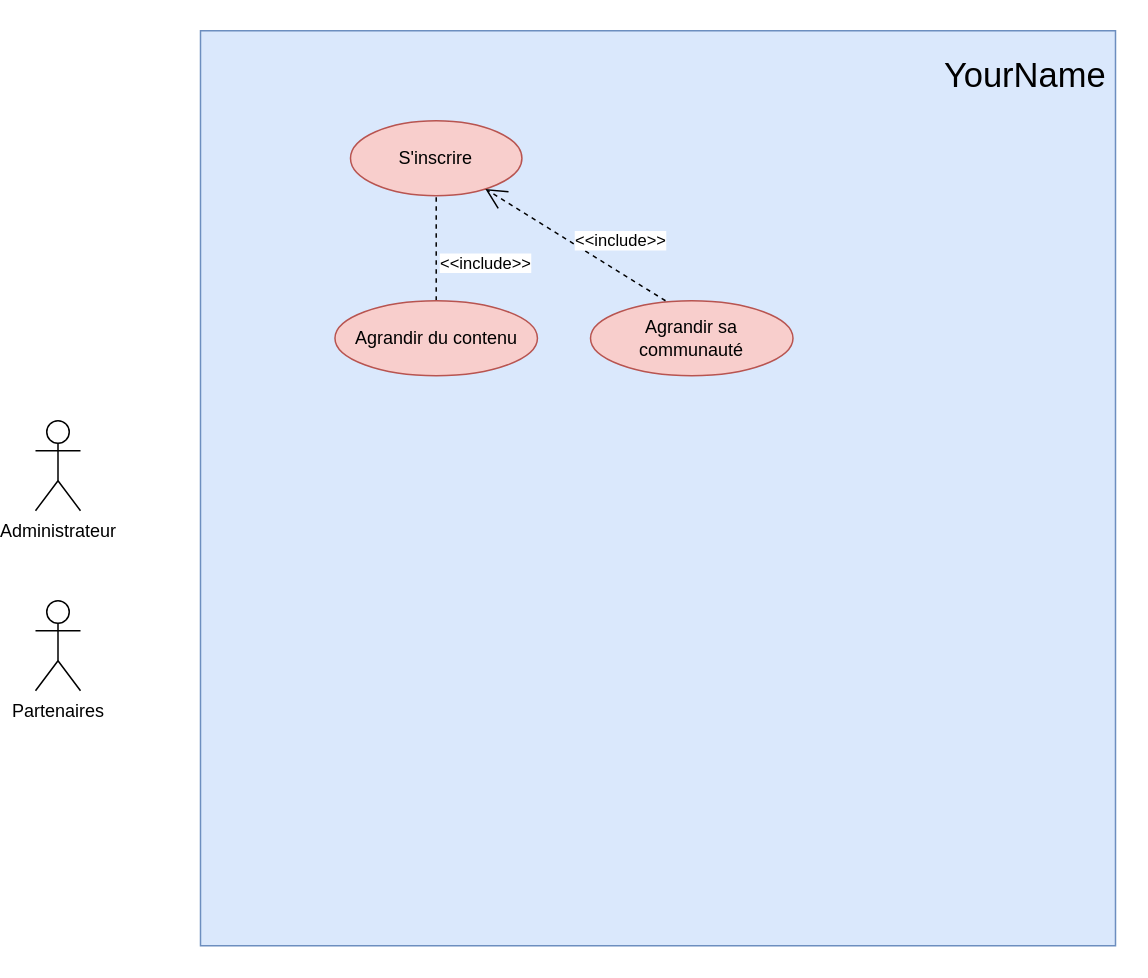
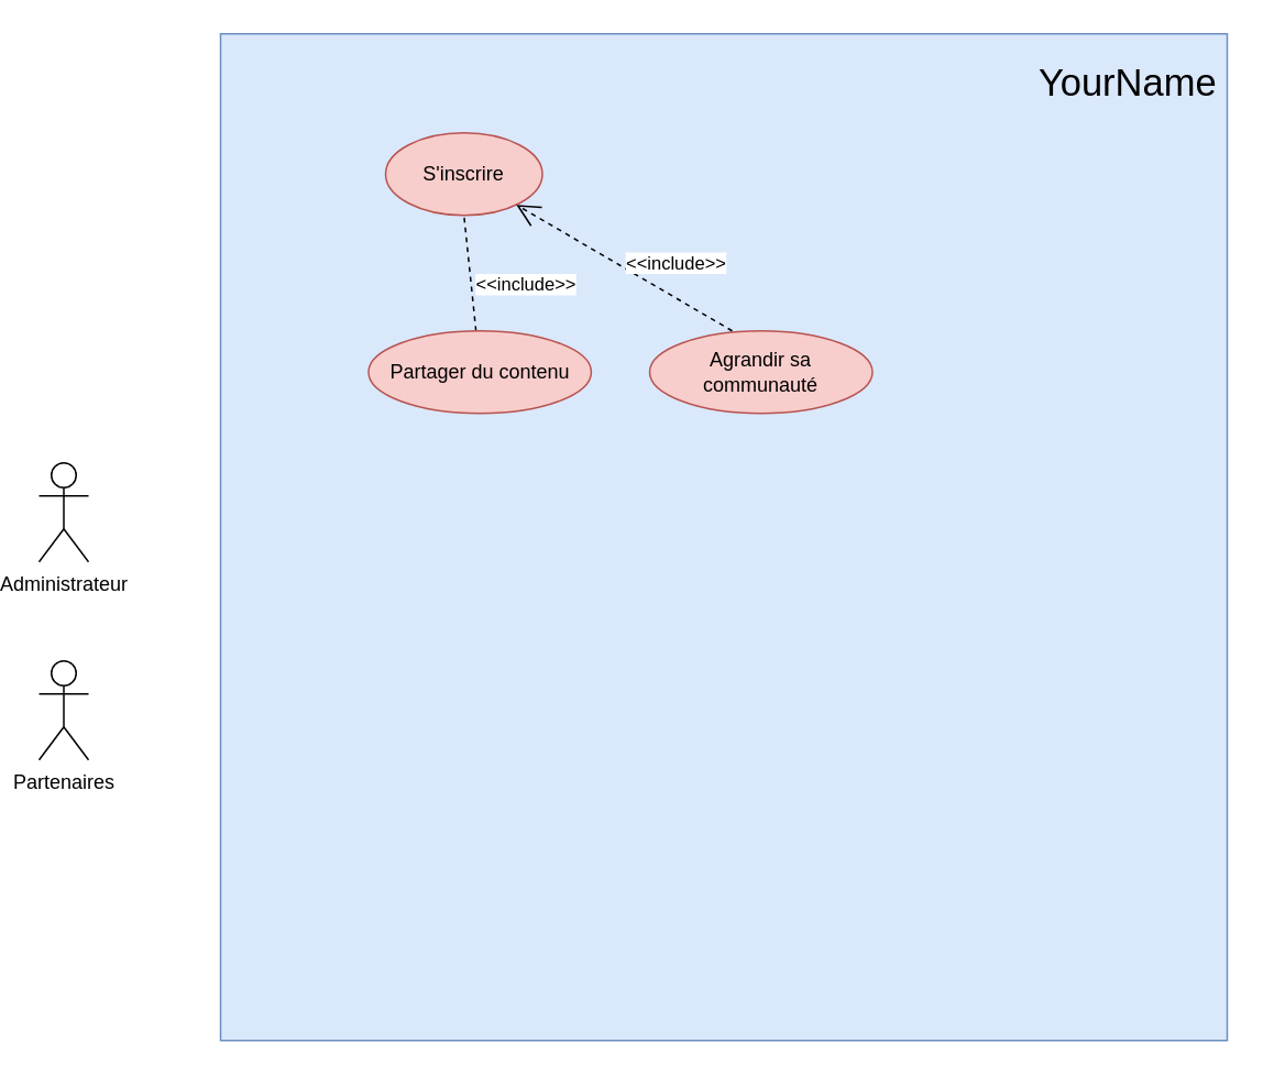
  <mxCell id="0" />
  <mxCell id="1" parent="0" />
  <mxCell id="2" value="" style="whiteSpace=wrap;html=1;aspect=fixed;fillColor=#dae8fc;strokeColor=#6c8ebf;align=center;" parent="1" vertex="1"><mxGeometry x="130" y="20" width="610" height="610" as="geometry" /></mxCell>
  <mxCell id="3" value="&lt;font style=&quot;font-size: 23px&quot;&gt;YourName&lt;/font&gt;" style="text;html=1;align=center;verticalAlign=middle;whiteSpace=wrap;rounded=0;" parent="1" vertex="1"><mxGeometry x="660" y="40" width="40" height="20" as="geometry" /></mxCell>
  <mxCell id="4" value="Administrateur" style="shape=umlActor;verticalLabelPosition=bottom;verticalAlign=top;html=1;outlineConnect=0;fillColor=none;" parent="1" vertex="1"><mxGeometry x="20" y="280" width="30" height="60" as="geometry" /></mxCell>
  <mxCell id="5" value="Partenaires" style="shape=umlActor;verticalLabelPosition=bottom;verticalAlign=top;html=1;outlineConnect=0;fillColor=none;" parent="1" vertex="1"><mxGeometry x="20" y="400" width="30" height="60" as="geometry" /></mxCell>
- <mxCell id="6" value="S'inscrire" style="ellipse;whiteSpace=wrap;html=1;fillColor=#f8cecc;strokeColor=#b85450;" parent="1" vertex="1"><mxGeometry x="230" y="80" width="114.29" height="50" as="geometry" /></mxCell>
+ <mxCell id="6" value="S'inscrire" style="ellipse;whiteSpace=wrap;html=1;fillColor=#f8cecc;strokeColor=#b85450;" parent="1" vertex="1"><mxGeometry x="230" y="80" width="95" height="50" as="geometry" /></mxCell>
  <mxCell id="7" value="&amp;lt;&amp;lt;include&amp;gt;&amp;gt;" style="endArrow=none;endSize=12;dashed=1;html=1;entryX=0.5;entryY=1;entryDx=0;entryDy=0;" parent="1" source="8" target="6" edge="1"><mxGeometry x="-0.299" y="-33" width="160" relative="1" as="geometry"><mxPoint x="300" y="290" as="sourcePoint" /><mxPoint x="370" y="220" as="targetPoint" /><Array as="points" /><mxPoint as="offset" /></mxGeometry></mxCell>
- <mxCell id="8" value="Agrandir du contenu" style="ellipse;whiteSpace=wrap;html=1;fillColor=#f8cecc;strokeColor=#b85450;" parent="1" vertex="1"><mxGeometry x="219.64" y="200" width="135" height="50" as="geometry" /></mxCell>
+ <mxCell id="8" value="Partager du contenu" style="ellipse;whiteSpace=wrap;html=1;fillColor=#f8cecc;strokeColor=#b85450;" parent="1" vertex="1"><mxGeometry x="219.64" y="200" width="135" height="50" as="geometry" /></mxCell>
  <mxCell id="9" value="Agrandir sa communauté" style="ellipse;whiteSpace=wrap;html=1;fillColor=#f8cecc;strokeColor=#b85450;" vertex="1" parent="1"><mxGeometry x="390" y="200" width="135" height="50" as="geometry" /></mxCell>
  <mxCell id="10" value="&amp;lt;&amp;lt;include&amp;gt;&amp;gt;" style="endArrow=open;endSize=12;dashed=1;html=1;" edge="1" parent="1" target="6"><mxGeometry x="-0.34" y="-18" width="160" relative="1" as="geometry"><mxPoint x="440" y="200" as="sourcePoint" /><mxPoint x="440.005" y="130" as="targetPoint" /><Array as="points" /><mxPoint as="offset" /></mxGeometry></mxCell>
